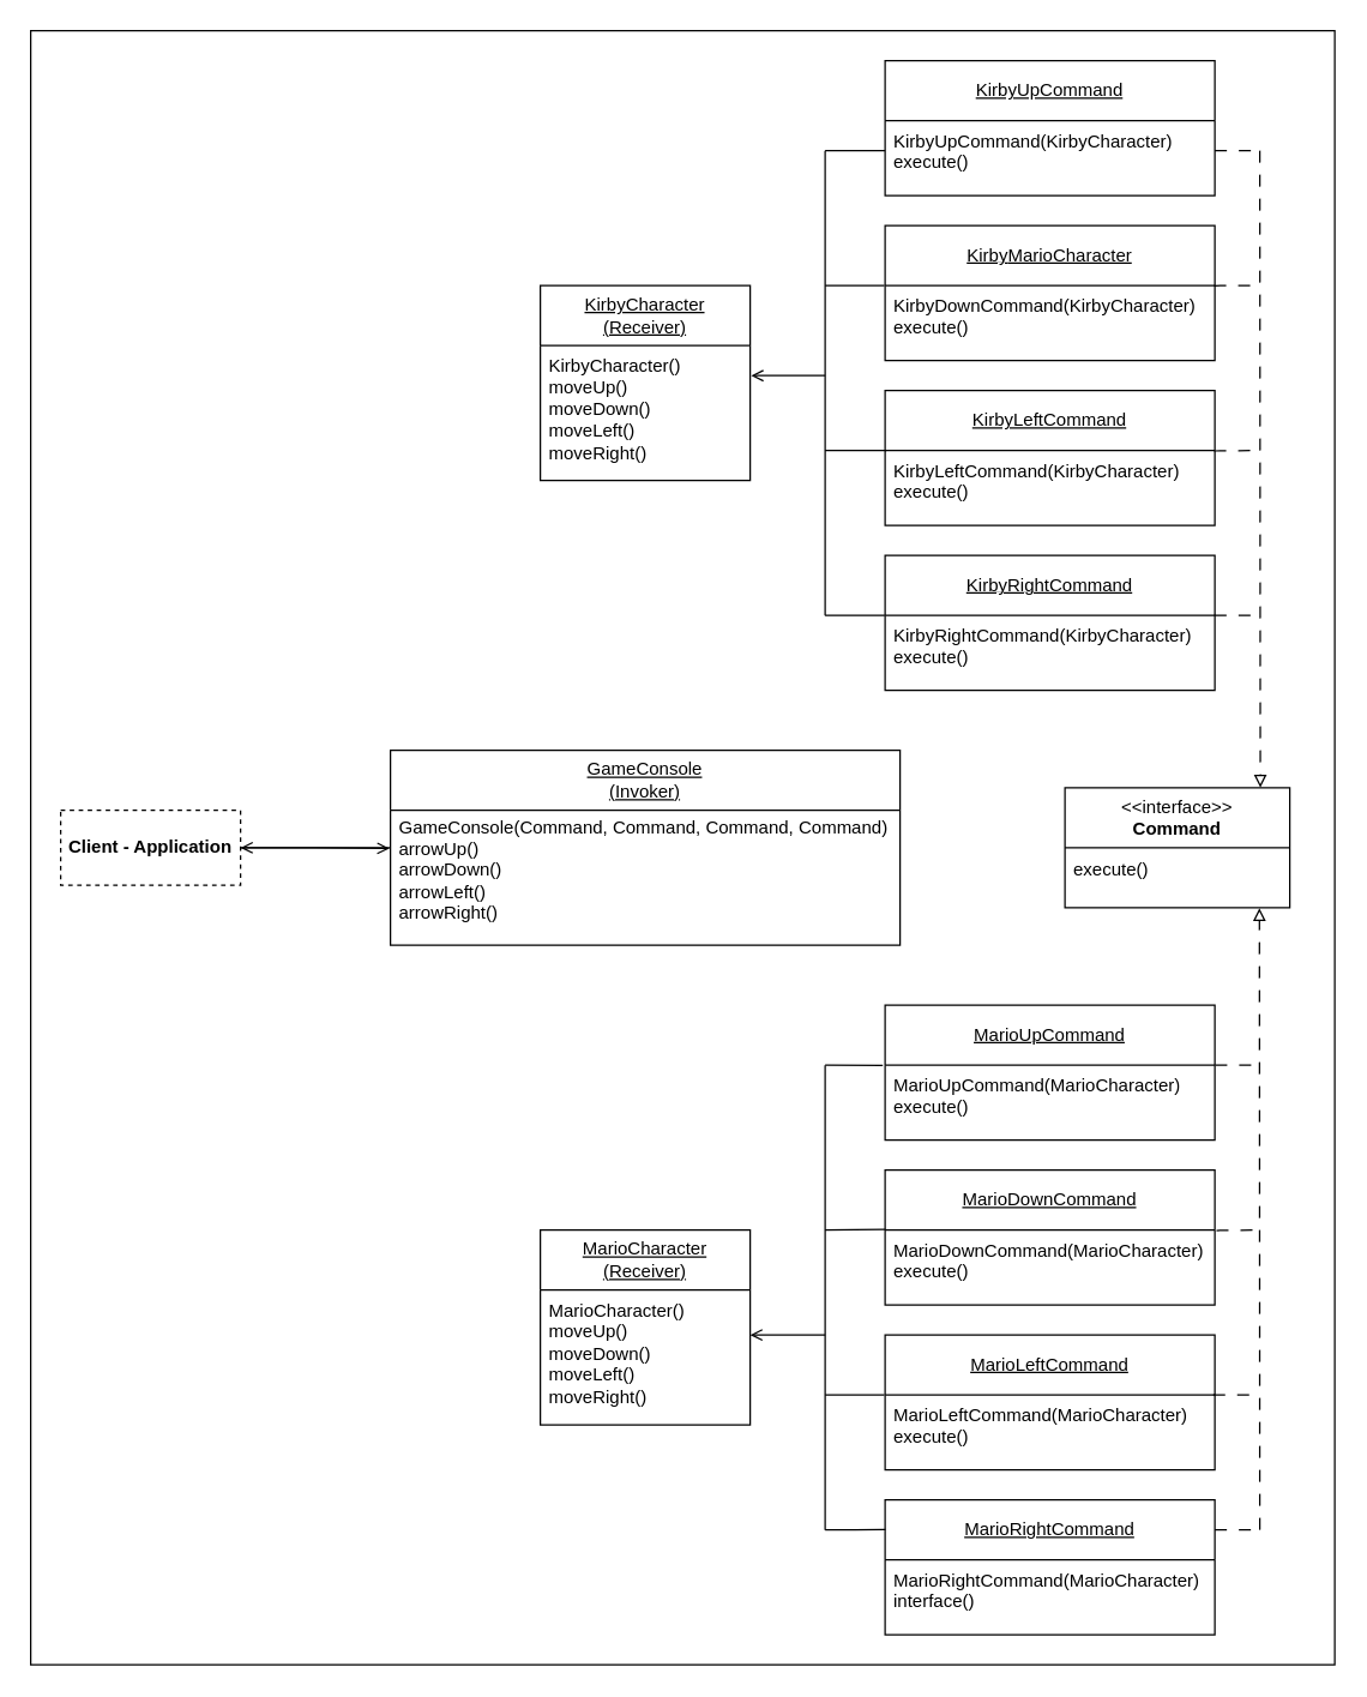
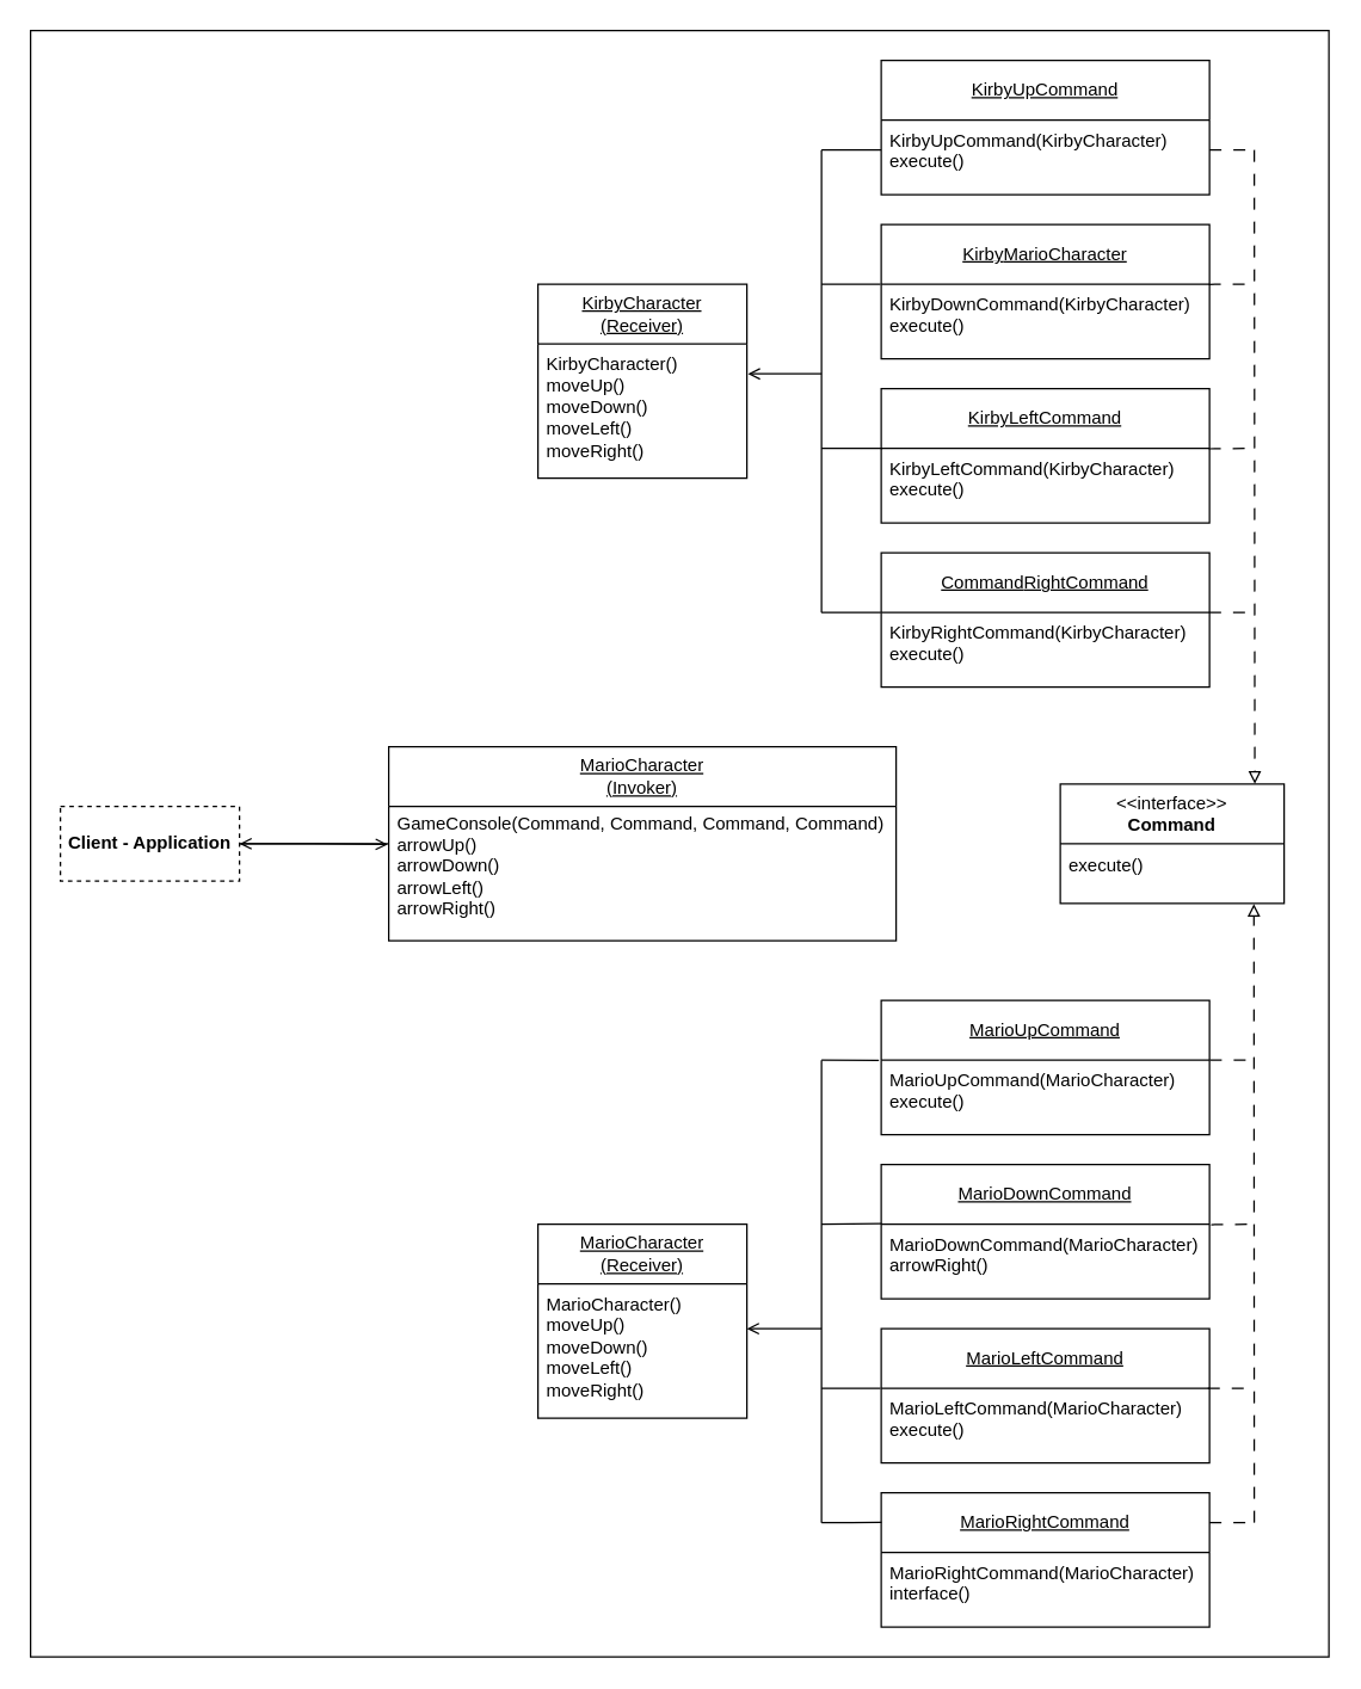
  <mxCell id="0" />
  <mxCell id="1" parent="0" />
  <mxCell id="2" value="" style="rounded=0;whiteSpace=wrap;html=1;" vertex="1" parent="1"><mxGeometry x="20" y="20" width="870" height="1090" as="geometry" /></mxCell>
  <mxCell id="3" value="&lt;b&gt;Client - Application&lt;/b&gt;" style="html=1;whiteSpace=wrap;dashed=1;" vertex="1" parent="1"><mxGeometry x="40" y="540" width="120" height="50" as="geometry" /></mxCell>
  <mxCell id="4" value="" style="edgeStyle=orthogonalEdgeStyle;rounded=0;orthogonalLoop=1;jettySize=auto;html=1;endArrow=open;endFill=0;" edge="1" parent="1" source="5" target="3"><mxGeometry relative="1" as="geometry" /></mxCell>
- <mxCell id="5" value="&lt;u&gt;GameConsole&lt;/u&gt;&lt;div&gt;&lt;u&gt;(Invoker)&lt;/u&gt;&lt;/div&gt;" style="swimlane;fontStyle=0;childLayout=stackLayout;horizontal=1;startSize=40;fillColor=none;horizontalStack=0;resizeParent=1;resizeParentMax=0;resizeLast=0;collapsible=1;marginBottom=0;whiteSpace=wrap;html=1;" vertex="1" parent="1"><mxGeometry x="260" y="500" width="340" height="130" as="geometry" /></mxCell>
+ <mxCell id="5" value="&lt;u&gt;MarioCharacter&lt;/u&gt;&lt;div&gt;&lt;u&gt;(Invoker)&lt;/u&gt;&lt;/div&gt;" style="swimlane;fontStyle=0;childLayout=stackLayout;horizontal=1;startSize=40;fillColor=none;horizontalStack=0;resizeParent=1;resizeParentMax=0;resizeLast=0;collapsible=1;marginBottom=0;whiteSpace=wrap;html=1;" vertex="1" parent="1"><mxGeometry x="260" y="500" width="340" height="130" as="geometry" /></mxCell>
  <mxCell id="6" value="GameConsole(Command, Command, Command, Command)&lt;div&gt;arrowUp()&lt;/div&gt;&lt;div&gt;arrowDown()&lt;/div&gt;&lt;div&gt;arrowLeft()&lt;/div&gt;&lt;div&gt;arrowRight()&lt;/div&gt;" style="text;html=1;align=left;verticalAlign=middle;resizable=0;points=[];autosize=1;strokeColor=none;fillColor=none;spacingLeft=4;spacingBottom=10;" vertex="1" parent="5"><mxGeometry y="40" width="340" height="90" as="geometry" /></mxCell>
  <mxCell id="7" style="edgeStyle=orthogonalEdgeStyle;rounded=0;orthogonalLoop=1;jettySize=auto;html=1;exitX=1;exitY=0.5;exitDx=0;exitDy=0;entryX=-0.002;entryY=0.283;entryDx=0;entryDy=0;entryPerimeter=0;endArrow=open;endFill=0;" edge="1" parent="1" source="3" target="6"><mxGeometry relative="1" as="geometry" /></mxCell>
  <mxCell id="8" value="&amp;lt;&amp;lt;interface&amp;gt;&amp;gt;&lt;br&gt;&lt;div&gt;&lt;b&gt;Command&lt;/b&gt;&lt;/div&gt;" style="swimlane;fontStyle=0;childLayout=stackLayout;horizontal=1;startSize=40;fillColor=none;horizontalStack=0;resizeParent=1;resizeParentMax=0;resizeLast=0;collapsible=1;marginBottom=0;whiteSpace=wrap;html=1;" vertex="1" parent="1"><mxGeometry x="710" y="525" width="150" height="80" as="geometry" /></mxCell>
  <mxCell id="9" value="&lt;div&gt;execute()&lt;/div&gt;" style="text;html=1;align=left;verticalAlign=middle;resizable=0;points=[];autosize=1;strokeColor=none;fillColor=none;spacingLeft=4;spacingBottom=10;" vertex="1" parent="8"><mxGeometry y="40" width="150" height="40" as="geometry" /></mxCell>
  <mxCell id="10" value="&lt;u&gt;MarioCharacter&lt;br&gt;(Receiver)&lt;/u&gt;" style="swimlane;fontStyle=0;childLayout=stackLayout;horizontal=1;startSize=40;fillColor=none;horizontalStack=0;resizeParent=1;resizeParentMax=0;resizeLast=0;collapsible=1;marginBottom=0;whiteSpace=wrap;html=1;" vertex="1" parent="1"><mxGeometry x="360" y="820" width="140" height="130" as="geometry" /></mxCell>
  <mxCell id="11" value="MarioCharacter()&lt;div&gt;moveUp()&lt;/div&gt;&lt;div&gt;moveDown()&lt;/div&gt;&lt;div&gt;moveLeft()&lt;/div&gt;&lt;div&gt;moveRight()&lt;/div&gt;" style="text;strokeColor=none;fillColor=none;align=left;verticalAlign=top;spacingLeft=4;spacingRight=4;overflow=hidden;rotatable=0;points=[[0,0.5],[1,0.5]];portConstraint=eastwest;whiteSpace=wrap;html=1;" vertex="1" parent="10"><mxGeometry y="40" width="140" height="90" as="geometry" /></mxCell>
  <mxCell id="12" value="&lt;u&gt;KirbyCharacter&lt;br&gt;(Receiver)&lt;/u&gt;" style="swimlane;fontStyle=0;childLayout=stackLayout;horizontal=1;startSize=40;fillColor=none;horizontalStack=0;resizeParent=1;resizeParentMax=0;resizeLast=0;collapsible=1;marginBottom=0;whiteSpace=wrap;html=1;" vertex="1" parent="1"><mxGeometry x="360" y="190" width="140" height="130" as="geometry" /></mxCell>
  <mxCell id="13" value="KirbyCharacter()&lt;div&gt;moveUp()&lt;/div&gt;&lt;div&gt;moveDown()&lt;/div&gt;&lt;div&gt;moveLeft()&lt;/div&gt;&lt;div&gt;moveRight()&lt;/div&gt;" style="text;strokeColor=none;fillColor=none;align=left;verticalAlign=top;spacingLeft=4;spacingRight=4;overflow=hidden;rotatable=0;points=[[0,0.5],[1,0.5]];portConstraint=eastwest;whiteSpace=wrap;html=1;" vertex="1" parent="12"><mxGeometry y="40" width="140" height="90" as="geometry" /></mxCell>
  <mxCell id="14" style="edgeStyle=orthogonalEdgeStyle;rounded=0;orthogonalLoop=1;jettySize=auto;html=1;exitX=1.001;exitY=0.001;exitDx=0;exitDy=0;endArrow=none;endFill=0;dashed=1;dashPattern=8 8;exitPerimeter=0;" edge="1" parent="1" source="16"><mxGeometry relative="1" as="geometry"><mxPoint x="840" y="710" as="targetPoint" /></mxGeometry></mxCell>
  <mxCell id="15" value="&lt;u&gt;MarioUpCommand&lt;br&gt;&lt;/u&gt;" style="swimlane;fontStyle=0;childLayout=stackLayout;horizontal=1;startSize=40;fillColor=none;horizontalStack=0;resizeParent=1;resizeParentMax=0;resizeLast=0;collapsible=1;marginBottom=0;whiteSpace=wrap;html=1;" vertex="1" parent="1"><mxGeometry x="590" y="670" width="220" height="90" as="geometry" /></mxCell>
  <mxCell id="16" value="MarioUpCommand(MarioCharacter)&lt;div&gt;execute()&lt;/div&gt;" style="text;strokeColor=none;fillColor=none;align=left;verticalAlign=top;spacingLeft=4;spacingRight=4;overflow=hidden;rotatable=0;points=[[0,0.5],[1,0.5]];portConstraint=eastwest;whiteSpace=wrap;html=1;" vertex="1" parent="15"><mxGeometry y="40" width="220" height="50" as="geometry" /></mxCell>
  <mxCell id="17" value="&lt;u&gt;MarioDownCommand&lt;br&gt;&lt;/u&gt;" style="swimlane;fontStyle=0;childLayout=stackLayout;horizontal=1;startSize=40;fillColor=none;horizontalStack=0;resizeParent=1;resizeParentMax=0;resizeLast=0;collapsible=1;marginBottom=0;whiteSpace=wrap;html=1;" vertex="1" parent="1"><mxGeometry x="590" y="780" width="220" height="90" as="geometry" /></mxCell>
- <mxCell id="18" value="MarioDownCommand(MarioCharacter)&lt;div&gt;execute()&lt;/div&gt;" style="text;strokeColor=none;fillColor=none;align=left;verticalAlign=top;spacingLeft=4;spacingRight=4;overflow=hidden;rotatable=0;points=[[0,0.5],[1,0.5]];portConstraint=eastwest;whiteSpace=wrap;html=1;" vertex="1" parent="17"><mxGeometry y="40" width="220" height="50" as="geometry" /></mxCell>
+ <mxCell id="18" value="MarioDownCommand(MarioCharacter)&lt;div&gt;arrowRight()&lt;/div&gt;" style="text;strokeColor=none;fillColor=none;align=left;verticalAlign=top;spacingLeft=4;spacingRight=4;overflow=hidden;rotatable=0;points=[[0,0.5],[1,0.5]];portConstraint=eastwest;whiteSpace=wrap;html=1;" vertex="1" parent="17"><mxGeometry y="40" width="220" height="50" as="geometry" /></mxCell>
  <mxCell id="19" value="&lt;u&gt;MarioLeftCommand&lt;br&gt;&lt;/u&gt;" style="swimlane;fontStyle=0;childLayout=stackLayout;horizontal=1;startSize=40;fillColor=none;horizontalStack=0;resizeParent=1;resizeParentMax=0;resizeLast=0;collapsible=1;marginBottom=0;whiteSpace=wrap;html=1;" vertex="1" parent="1"><mxGeometry x="590" y="890" width="220" height="90" as="geometry" /></mxCell>
  <mxCell id="20" value="MarioLeftCommand(MarioCharacter)&lt;div&gt;execute()&lt;/div&gt;" style="text;strokeColor=none;fillColor=none;align=left;verticalAlign=top;spacingLeft=4;spacingRight=4;overflow=hidden;rotatable=0;points=[[0,0.5],[1,0.5]];portConstraint=eastwest;whiteSpace=wrap;html=1;" vertex="1" parent="19"><mxGeometry y="40" width="220" height="50" as="geometry" /></mxCell>
  <mxCell id="21" style="edgeStyle=orthogonalEdgeStyle;rounded=0;orthogonalLoop=1;jettySize=auto;html=1;endArrow=none;endFill=0;dashed=1;dashPattern=8 8;" edge="1" parent="1"><mxGeometry relative="1" as="geometry"><mxPoint x="840" y="1020" as="targetPoint" /><mxPoint x="810" y="1020" as="sourcePoint" /><Array as="points"><mxPoint x="840" y="1020" /></Array></mxGeometry></mxCell>
  <mxCell id="22" style="edgeStyle=orthogonalEdgeStyle;rounded=0;orthogonalLoop=1;jettySize=auto;html=1;exitX=0.001;exitY=0.221;exitDx=0;exitDy=0;endArrow=none;endFill=0;exitPerimeter=0;" edge="1" parent="1" source="23"><mxGeometry relative="1" as="geometry"><mxPoint x="550" y="1020" as="targetPoint" /></mxGeometry></mxCell>
  <mxCell id="23" value="&lt;u&gt;MarioRightCommand&lt;br&gt;&lt;/u&gt;" style="swimlane;fontStyle=0;childLayout=stackLayout;horizontal=1;startSize=40;fillColor=none;horizontalStack=0;resizeParent=1;resizeParentMax=0;resizeLast=0;collapsible=1;marginBottom=0;whiteSpace=wrap;html=1;" vertex="1" parent="1"><mxGeometry x="590" y="1000" width="220" height="90" as="geometry" /></mxCell>
  <mxCell id="24" value="MarioRightCommand(MarioCharacter)&lt;div&gt;interface()&lt;/div&gt;" style="text;strokeColor=none;fillColor=none;align=left;verticalAlign=top;spacingLeft=4;spacingRight=4;overflow=hidden;rotatable=0;points=[[0,0.5],[1,0.5]];portConstraint=eastwest;whiteSpace=wrap;html=1;" vertex="1" parent="23"><mxGeometry y="40" width="220" height="50" as="geometry" /></mxCell>
  <mxCell id="25" value="&lt;u&gt;KirbyUpCommand&lt;br&gt;&lt;/u&gt;" style="swimlane;fontStyle=0;childLayout=stackLayout;horizontal=1;startSize=40;fillColor=none;horizontalStack=0;resizeParent=1;resizeParentMax=0;resizeLast=0;collapsible=1;marginBottom=0;whiteSpace=wrap;html=1;" vertex="1" parent="1"><mxGeometry x="590" y="40" width="220" height="90" as="geometry" /></mxCell>
  <mxCell id="26" value="KirbyUpCommand(KirbyCharacter)&lt;div&gt;execute()&lt;/div&gt;" style="text;strokeColor=none;fillColor=none;align=left;verticalAlign=top;spacingLeft=4;spacingRight=4;overflow=hidden;rotatable=0;points=[[0,0.5],[1,0.5]];portConstraint=eastwest;whiteSpace=wrap;html=1;" vertex="1" parent="25"><mxGeometry y="40" width="220" height="50" as="geometry" /></mxCell>
  <mxCell id="27" value="&lt;u&gt;Kirby&lt;/u&gt;&lt;u&gt;MarioCharacter&lt;br&gt;&lt;/u&gt;" style="swimlane;fontStyle=0;childLayout=stackLayout;horizontal=1;startSize=40;fillColor=none;horizontalStack=0;resizeParent=1;resizeParentMax=0;resizeLast=0;collapsible=1;marginBottom=0;whiteSpace=wrap;html=1;" vertex="1" parent="1"><mxGeometry x="590" y="150" width="220" height="90" as="geometry" /></mxCell>
  <mxCell id="28" value="KirbyDownCommand(KirbyCharacter)&lt;div&gt;execute()&lt;/div&gt;" style="text;strokeColor=none;fillColor=none;align=left;verticalAlign=top;spacingLeft=4;spacingRight=4;overflow=hidden;rotatable=0;points=[[0,0.5],[1,0.5]];portConstraint=eastwest;whiteSpace=wrap;html=1;" vertex="1" parent="27"><mxGeometry y="40" width="220" height="50" as="geometry" /></mxCell>
  <mxCell id="29" value="&lt;u&gt;Kirby&lt;/u&gt;&lt;u&gt;LeftCommand&lt;br&gt;&lt;/u&gt;" style="swimlane;fontStyle=0;childLayout=stackLayout;horizontal=1;startSize=40;fillColor=none;horizontalStack=0;resizeParent=1;resizeParentMax=0;resizeLast=0;collapsible=1;marginBottom=0;whiteSpace=wrap;html=1;" vertex="1" parent="1"><mxGeometry x="590" y="260" width="220" height="90" as="geometry" /></mxCell>
  <mxCell id="30" value="KirbyLeftCommand(KirbyCharacter)&lt;div&gt;execute()&lt;/div&gt;" style="text;strokeColor=none;fillColor=none;align=left;verticalAlign=top;spacingLeft=4;spacingRight=4;overflow=hidden;rotatable=0;points=[[0,0.5],[1,0.5]];portConstraint=eastwest;whiteSpace=wrap;html=1;" vertex="1" parent="29"><mxGeometry y="40" width="220" height="50" as="geometry" /></mxCell>
- <mxCell id="31" value="&lt;u&gt;Kirby&lt;/u&gt;&lt;u&gt;RightCommand&lt;br&gt;&lt;/u&gt;" style="swimlane;fontStyle=0;childLayout=stackLayout;horizontal=1;startSize=40;fillColor=none;horizontalStack=0;resizeParent=1;resizeParentMax=0;resizeLast=0;collapsible=1;marginBottom=0;whiteSpace=wrap;html=1;" vertex="1" parent="1"><mxGeometry x="590" y="370" width="220" height="90" as="geometry" /></mxCell>
+ <mxCell id="31" value="&lt;u&gt;Command&lt;/u&gt;&lt;u&gt;RightCommand&lt;br&gt;&lt;/u&gt;" style="swimlane;fontStyle=0;childLayout=stackLayout;horizontal=1;startSize=40;fillColor=none;horizontalStack=0;resizeParent=1;resizeParentMax=0;resizeLast=0;collapsible=1;marginBottom=0;whiteSpace=wrap;html=1;" vertex="1" parent="1"><mxGeometry x="590" y="370" width="220" height="90" as="geometry" /></mxCell>
  <mxCell id="32" value="KirbyRightCommand(KirbyCharacter)&lt;div&gt;execute()&lt;/div&gt;" style="text;strokeColor=none;fillColor=none;align=left;verticalAlign=top;spacingLeft=4;spacingRight=4;overflow=hidden;rotatable=0;points=[[0,0.5],[1,0.5]];portConstraint=eastwest;whiteSpace=wrap;html=1;" vertex="1" parent="31"><mxGeometry y="40" width="220" height="50" as="geometry" /></mxCell>
  <mxCell id="33" value="" style="endArrow=block;html=1;rounded=0;entryX=0.865;entryY=1.009;entryDx=0;entryDy=0;entryPerimeter=0;endFill=0;dashed=1;dashPattern=8 8;" edge="1" parent="1" target="9"><mxGeometry width="50" height="50" relative="1" as="geometry"><mxPoint x="840" y="1020" as="sourcePoint" /><mxPoint x="760" y="780" as="targetPoint" /></mxGeometry></mxCell>
  <mxCell id="34" value="" style="endArrow=none;html=1;rounded=0;exitX=0.995;exitY=0;exitDx=0;exitDy=0;exitPerimeter=0;endFill=0;dashed=1;dashPattern=8 8;" edge="1" parent="1" source="20"><mxGeometry width="50" height="50" relative="1" as="geometry"><mxPoint x="750" y="940" as="sourcePoint" /><mxPoint x="840" y="930" as="targetPoint" /></mxGeometry></mxCell>
  <mxCell id="35" value="" style="endArrow=none;html=1;rounded=0;exitX=1.005;exitY=0.006;exitDx=0;exitDy=0;exitPerimeter=0;endFill=0;dashed=1;dashPattern=8 8;" edge="1" parent="1" source="18"><mxGeometry width="50" height="50" relative="1" as="geometry"><mxPoint x="750" y="840" as="sourcePoint" /><mxPoint x="840" y="820" as="targetPoint" /></mxGeometry></mxCell>
  <mxCell id="36" value="" style="endArrow=none;html=1;rounded=0;" edge="1" parent="1"><mxGeometry width="50" height="50" relative="1" as="geometry"><mxPoint x="550" y="1020" as="sourcePoint" /><mxPoint x="550" y="710" as="targetPoint" /></mxGeometry></mxCell>
  <mxCell id="37" value="" style="endArrow=none;html=1;rounded=0;startArrow=open;startFill=0;endFill=0;" edge="1" parent="1"><mxGeometry width="50" height="50" relative="1" as="geometry"><mxPoint x="500" y="890" as="sourcePoint" /><mxPoint x="550" y="890" as="targetPoint" /></mxGeometry></mxCell>
  <mxCell id="38" value="" style="endArrow=none;html=1;rounded=0;exitX=-0.007;exitY=0.004;exitDx=0;exitDy=0;exitPerimeter=0;endFill=0;" edge="1" parent="1" source="16"><mxGeometry width="50" height="50" relative="1" as="geometry"><mxPoint x="490" y="800" as="sourcePoint" /><mxPoint x="550" y="710" as="targetPoint" /></mxGeometry></mxCell>
  <mxCell id="39" value="" style="endArrow=none;html=1;rounded=0;entryX=-0.002;entryY=0;entryDx=0;entryDy=0;entryPerimeter=0;" edge="1" parent="1" target="20"><mxGeometry width="50" height="50" relative="1" as="geometry"><mxPoint x="550" y="930" as="sourcePoint" /><mxPoint x="700" y="920" as="targetPoint" /></mxGeometry></mxCell>
  <mxCell id="40" value="" style="endArrow=none;html=1;rounded=0;exitX=0.001;exitY=-0.009;exitDx=0;exitDy=0;exitPerimeter=0;endFill=0;" edge="1" parent="1" source="18"><mxGeometry width="50" height="50" relative="1" as="geometry"><mxPoint x="630" y="900" as="sourcePoint" /><mxPoint x="550" y="820" as="targetPoint" /></mxGeometry></mxCell>
  <mxCell id="41" value="" style="endArrow=block;html=1;rounded=0;entryX=0.869;entryY=-0.002;entryDx=0;entryDy=0;entryPerimeter=0;dashed=1;dashPattern=8 8;endFill=0;" edge="1" parent="1" target="8"><mxGeometry width="50" height="50" relative="1" as="geometry"><mxPoint x="840" y="100" as="sourcePoint" /><mxPoint x="840" y="520" as="targetPoint" /></mxGeometry></mxCell>
  <mxCell id="42" value="" style="endArrow=none;html=1;rounded=0;dashed=1;dashPattern=8 8;" edge="1" parent="1"><mxGeometry width="50" height="50" relative="1" as="geometry"><mxPoint x="810" y="100" as="sourcePoint" /><mxPoint x="840" y="100" as="targetPoint" /></mxGeometry></mxCell>
  <mxCell id="43" value="" style="endArrow=none;html=1;rounded=0;exitX=0.998;exitY=0.002;exitDx=0;exitDy=0;exitPerimeter=0;dashed=1;dashPattern=8 8;" edge="1" parent="1" source="28"><mxGeometry width="50" height="50" relative="1" as="geometry"><mxPoint x="780" y="220" as="sourcePoint" /><mxPoint x="840" y="190" as="targetPoint" /></mxGeometry></mxCell>
  <mxCell id="44" value="" style="endArrow=none;html=1;rounded=0;exitX=0.998;exitY=0.006;exitDx=0;exitDy=0;exitPerimeter=0;dashed=1;dashPattern=8 8;" edge="1" parent="1" source="30"><mxGeometry width="50" height="50" relative="1" as="geometry"><mxPoint x="750" y="320" as="sourcePoint" /><mxPoint x="840" y="300" as="targetPoint" /></mxGeometry></mxCell>
  <mxCell id="45" value="" style="endArrow=none;html=1;rounded=0;exitX=0.999;exitY=0.001;exitDx=0;exitDy=0;exitPerimeter=0;dashed=1;dashPattern=8 8;" edge="1" parent="1" source="32"><mxGeometry width="50" height="50" relative="1" as="geometry"><mxPoint x="820" as="sourcePoint" y="410" /><mxPoint x="840" as="targetPoint" y="410" /></mxGeometry></mxCell>
  <mxCell id="46" value="" style="endArrow=none;html=1;rounded=0;" edge="1" parent="1"><mxGeometry width="50" height="50" relative="1" as="geometry"><mxPoint x="550" as="sourcePoint" y="410" /><mxPoint x="550" y="100" as="targetPoint" /></mxGeometry></mxCell>
  <mxCell id="47" value="" style="endArrow=none;html=1;rounded=0;entryX=0;entryY=0.4;entryDx=0;entryDy=0;entryPerimeter=0;" edge="1" parent="1" target="26"><mxGeometry width="50" height="50" relative="1" as="geometry"><mxPoint x="550" y="100" as="sourcePoint" /><mxPoint x="580" y="90" as="targetPoint" /></mxGeometry></mxCell>
  <mxCell id="48" value="" style="endArrow=none;html=1;rounded=0;entryX=0.004;entryY=0;entryDx=0;entryDy=0;entryPerimeter=0;" edge="1" parent="1" target="30"><mxGeometry width="50" height="50" relative="1" as="geometry"><mxPoint x="550" y="300" as="sourcePoint" /><mxPoint x="620" y="270" as="targetPoint" /></mxGeometry></mxCell>
  <mxCell id="49" value="" style="endArrow=none;html=1;rounded=0;entryX=-0.002;entryY=-0.002;entryDx=0;entryDy=0;entryPerimeter=0;" edge="1" parent="1" target="28"><mxGeometry width="50" height="50" relative="1" as="geometry"><mxPoint x="550" y="190" as="sourcePoint" /><mxPoint x="640" y="180" as="targetPoint" /></mxGeometry></mxCell>
  <mxCell id="50" value="" style="endArrow=none;html=1;rounded=0;entryX=-0.001;entryY=0.001;entryDx=0;entryDy=0;entryPerimeter=0;" edge="1" parent="1" target="32"><mxGeometry width="50" height="50" relative="1" as="geometry"><mxPoint x="550" as="sourcePoint" y="410" /><mxPoint x="640" y="400" as="targetPoint" /></mxGeometry></mxCell>
  <mxCell id="51" value="" style="endArrow=open;html=1;rounded=0;entryX=1.005;entryY=0.223;entryDx=0;entryDy=0;entryPerimeter=0;endFill=0;" edge="1" parent="1" target="13"><mxGeometry width="50" height="50" relative="1" as="geometry"><mxPoint x="550" y="250" as="sourcePoint" /><mxPoint x="620" y="260" as="targetPoint" /></mxGeometry></mxCell>
